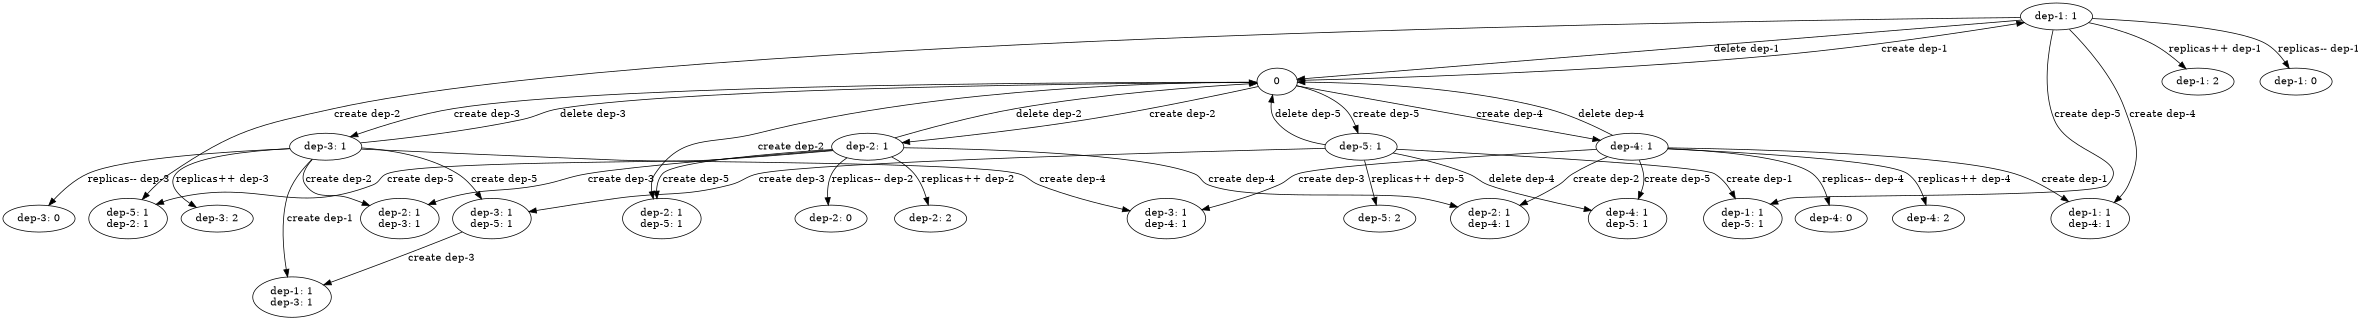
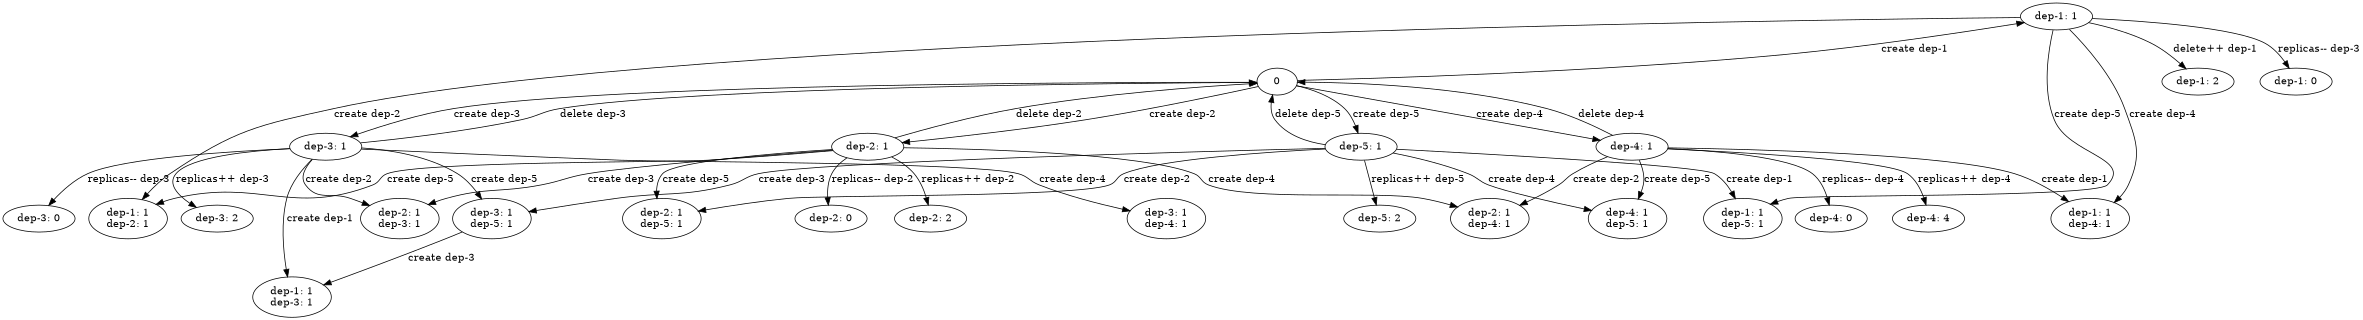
  digraph {
    n1 [label="dep-1: 1"]
    0
-   n3 [label="dep-5: 1\ndep-2: 1"]
+   n3 [label="dep-1: 1\ndep-2: 1"]
    n4 [label="dep-1: 1\ndep-4: 1"]
    n5 [label="dep-1: 1\ndep-5: 1"]
    n6 [label="dep-1: 2"]
    n7 [label="dep-1: 0"]
    n8 [label="dep-2: 1"]
    n9 [label="dep-3: 1"]
    n10 [label="dep-4: 1"]
    n11 [label="dep-5: 1"]
    n12 [label="dep-2: 1\ndep-3: 1"]
    n13 [label="dep-2: 1\ndep-4: 1"]
    n14 [label="dep-2: 1\ndep-5: 1"]
    n15 [label="dep-2: 2"]
    n16 [label="dep-2: 0"]
    n17 [label="dep-1: 1\ndep-3: 1"]
    n18 [label="dep-3: 1\ndep-4: 1"]
    n19 [label="dep-3: 1\ndep-5: 1"]
    n20 [label="dep-3: 2"]
    n21 [label="dep-3: 0"]
    n22 [label="dep-4: 1\ndep-5: 1"]
-   n23 [label="dep-4: 2"]
+   n23 [label="dep-4: 4"]
    n24 [label="dep-4: 0"]
    n25 [label="dep-5: 2"]
-   n1 -> 0 [label="delete dep-1"]
    n1 -> n3 [label="create dep-2"]
    n1 -> n4 [label="create dep-4"]
    n1 -> n5 [label="create dep-5"]
-   n1 -> n6 [label="replicas++ dep-1"]
-   n1 -> n7 [label="replicas-- dep-1"]
+   n1 -> n6 [label="delete++ dep-1"]
+   n1 -> n7 [label="replicas-- dep-3"]
    0 -> n1 [label="create dep-1"]
    0 -> n8 [label="create dep-2"]
    0 -> n9 [label="create dep-3"]
    0 -> n10 [label="create dep-4"]
    0 -> n11 [label="create dep-5"]
    n8 -> 0 [label="delete dep-2"]
    n8 -> n3 [label="create dep-5"]
    n8 -> n12 [label="create dep-3"]
    n8 -> n13 [label="create dep-4"]
    n8 -> n14 [label="create dep-5"]
    n8 -> n15 [label="replicas++ dep-2"]
    n8 -> n16 [label="replicas-- dep-2"]
    n9 -> 0 [label="delete dep-3"]
    n9 -> n12 [label="create dep-2"]
    n9 -> n17 [label="create dep-1"]
    n9 -> n18 [label="create dep-4"]
    n9 -> n19 [label="create dep-5"]
    n9 -> n20 [label="replicas++ dep-3"]
    n9 -> n21 [label="replicas-- dep-3"]
    n10 -> 0 [label="delete dep-4"]
    n10 -> n4 [label="create dep-1"]
    n10 -> n13 [label="create dep-2"]
-   n10 -> n18 [label="create dep-3"]
    n10 -> n22 [label="create dep-5"]
    n10 -> n23 [label="replicas++ dep-4"]
    n10 -> n24 [label="replicas-- dep-4"]
    n11 -> 0 [label="delete dep-5"]
    n11 -> n5 [label="create dep-1"]
-   0 -> n14 [label="create dep-2"]
+   n11 -> n14 [label="create dep-2"]
    n11 -> n19 [label="create dep-3"]
-   n11 -> n22 [label="delete dep-4"]
+   n11 -> n22 [label="create dep-4"]
    n11 -> n25 [label="replicas++ dep-5"]
    n19 -> n17 [label="create dep-3"]
  }
